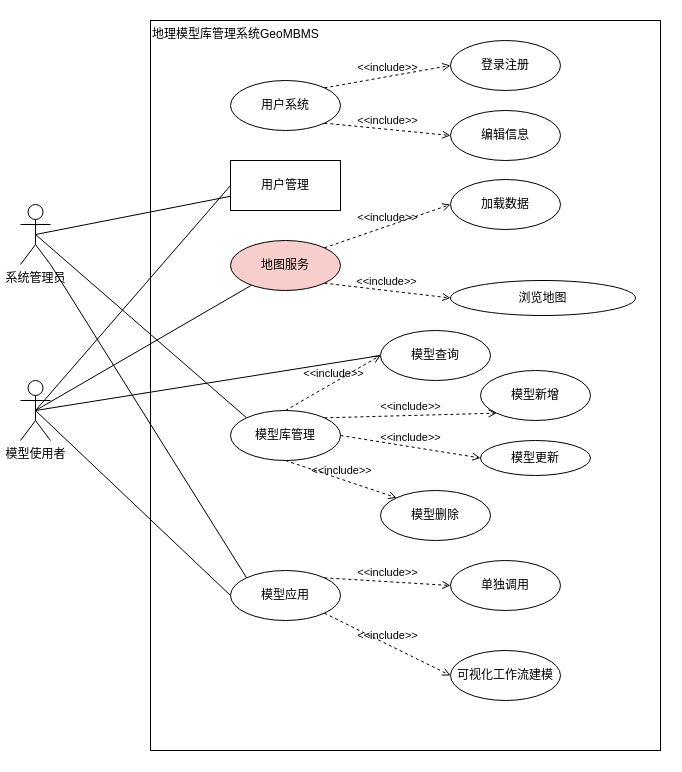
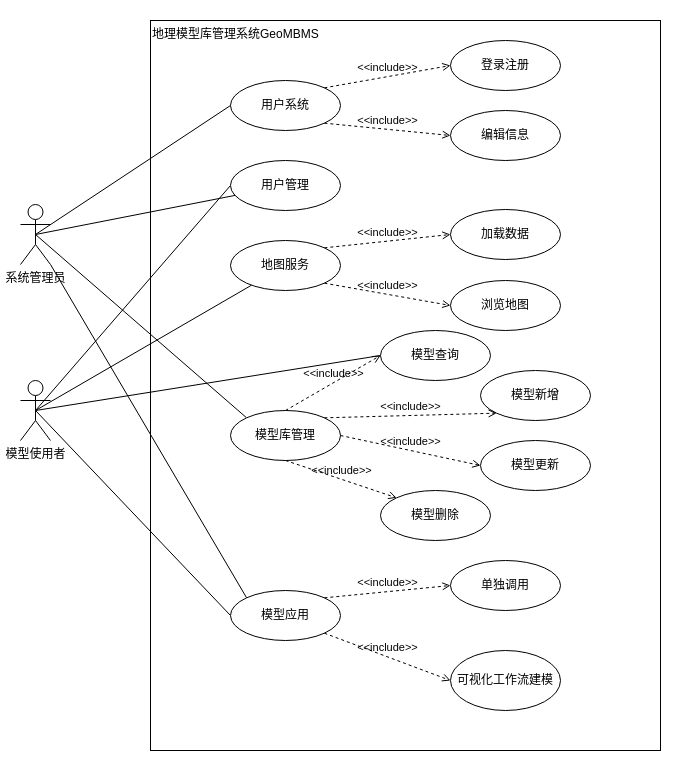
  <mxCell id="0" />
  <mxCell id="1" parent="0" />
  <mxCell id="2" value="地理模型库管理系统GeoMBMS" style="rounded=0;whiteSpace=wrap;html=1;align=left;verticalAlign=top;" vertex="1" parent="1"><mxGeometry x="150" y="20" width="510" height="730" as="geometry" /></mxCell>
+ <mxCell id="3" style="rounded=0;orthogonalLoop=1;jettySize=auto;html=1;exitX=0.5;exitY=0.5;exitDx=0;exitDy=0;exitPerimeter=0;entryX=0;entryY=0.5;entryDx=0;entryDy=0;endArrow=none;endFill=0;" edge="1" parent="1" source="6" target="12"><mxGeometry relative="1" as="geometry" /></mxCell>
  <mxCell id="4" style="edgeStyle=none;shape=connector;rounded=0;orthogonalLoop=1;jettySize=auto;html=1;entryX=0;entryY=0;entryDx=0;entryDy=0;labelBackgroundColor=default;strokeColor=default;fontFamily=Helvetica;fontSize=11;fontColor=default;endArrow=none;endFill=0;exitX=0.5;exitY=0.5;exitDx=0;exitDy=0;exitPerimeter=0;" edge="1" parent="1" source="6" target="18"><mxGeometry relative="1" as="geometry" /></mxCell>
  <mxCell id="5" style="edgeStyle=none;shape=connector;rounded=0;orthogonalLoop=1;jettySize=auto;html=1;exitX=1;exitY=1;exitDx=0;exitDy=0;exitPerimeter=0;entryX=0;entryY=0;entryDx=0;entryDy=0;labelBackgroundColor=default;strokeColor=default;fontFamily=Helvetica;fontSize=11;fontColor=default;endArrow=none;endFill=0;" edge="1" parent="1" source="6" target="23"><mxGeometry relative="1" as="geometry" /></mxCell>
  <mxCell id="6" value="系统管理员" style="shape=umlActor;verticalLabelPosition=bottom;verticalAlign=top;html=1;" vertex="1" parent="1"><mxGeometry x="20" y="204" width="30" height="60" as="geometry" /></mxCell>
  <mxCell id="7" style="edgeStyle=none;shape=connector;rounded=0;orthogonalLoop=1;jettySize=auto;html=1;exitX=0.5;exitY=0.5;exitDx=0;exitDy=0;exitPerimeter=0;entryX=0;entryY=0.5;entryDx=0;entryDy=0;labelBackgroundColor=default;strokeColor=default;fontFamily=Helvetica;fontSize=11;fontColor=default;endArrow=none;endFill=0;" edge="1" parent="1" source="11" target="37"><mxGeometry relative="1" as="geometry" /></mxCell>
  <mxCell id="8" style="edgeStyle=none;shape=connector;rounded=0;orthogonalLoop=1;jettySize=auto;html=1;exitX=0.5;exitY=0.5;exitDx=0;exitDy=0;exitPerimeter=0;labelBackgroundColor=default;strokeColor=default;fontFamily=Helvetica;fontSize=11;fontColor=default;endArrow=none;endFill=0;" edge="1" parent="1" source="11" target="15"><mxGeometry relative="1" as="geometry" /></mxCell>
  <mxCell id="9" style="edgeStyle=none;shape=connector;rounded=0;orthogonalLoop=1;jettySize=auto;html=1;exitX=0.5;exitY=0.5;exitDx=0;exitDy=0;exitPerimeter=0;entryX=0;entryY=0.5;entryDx=0;entryDy=0;labelBackgroundColor=default;strokeColor=default;fontFamily=Helvetica;fontSize=11;fontColor=default;endArrow=none;endFill=0;" edge="1" parent="1" source="11" target="23"><mxGeometry relative="1" as="geometry" /></mxCell>
  <mxCell id="10" style="edgeStyle=none;shape=connector;rounded=0;orthogonalLoop=1;jettySize=auto;html=1;exitX=0.5;exitY=0.5;exitDx=0;exitDy=0;exitPerimeter=0;entryX=0;entryY=0.5;entryDx=0;entryDy=0;labelBackgroundColor=default;strokeColor=default;fontFamily=Helvetica;fontSize=11;fontColor=default;endArrow=none;endFill=0;" edge="1" parent="1" source="11" target="20"><mxGeometry relative="1" as="geometry" /></mxCell>
  <mxCell id="11" value="模型使用者" style="shape=umlActor;verticalLabelPosition=bottom;verticalAlign=top;html=1;" vertex="1" parent="1"><mxGeometry x="20" y="380" width="30" height="60" as="geometry" /></mxCell>
  <mxCell id="12" value="用户系统" style="ellipse;whiteSpace=wrap;html=1;" vertex="1" parent="1"><mxGeometry x="230" y="80" width="110" height="50" as="geometry" /></mxCell>
  <mxCell id="13" value="登录注册" style="ellipse;whiteSpace=wrap;html=1;" vertex="1" parent="1"><mxGeometry x="450" y="40" width="110" height="50" as="geometry" /></mxCell>
  <mxCell id="14" value="编辑信息" style="ellipse;whiteSpace=wrap;html=1;" vertex="1" parent="1"><mxGeometry x="450" y="110" width="110" height="50" as="geometry" /></mxCell>
- <mxCell id="15" value="地图服务" style="ellipse;whiteSpace=wrap;html=1;fillColor=#f8cecc;" vertex="1" parent="1"><mxGeometry x="230" y="240" width="110" height="50" as="geometry" /></mxCell>
- <mxCell id="16" value="加载数据" style="ellipse;whiteSpace=wrap;html=1;" vertex="1" parent="1"><mxGeometry x="450" y="179" width="110" height="50" as="geometry" /></mxCell>
- <mxCell id="17" value="浏览地图" style="ellipse;whiteSpace=wrap;html=1;" vertex="1" parent="1"><mxGeometry x="450" y="280" width="185" height="35" as="geometry" /></mxCell>
+ <mxCell id="15" value="地图服务" style="ellipse;whiteSpace=wrap;html=1;" vertex="1" parent="1"><mxGeometry x="230" y="240" width="110" height="50" as="geometry" /></mxCell>
+ <mxCell id="16" value="加载数据" style="ellipse;whiteSpace=wrap;html=1;" vertex="1" parent="1"><mxGeometry x="450" y="209" width="110" height="50" as="geometry" /></mxCell>
+ <mxCell id="17" value="浏览地图" style="ellipse;whiteSpace=wrap;html=1;" vertex="1" parent="1"><mxGeometry x="450" y="280" width="110" height="50" as="geometry" /></mxCell>
  <mxCell id="18" value="模型库管理" style="ellipse;whiteSpace=wrap;html=1;" vertex="1" parent="1"><mxGeometry x="230" y="410" width="110" height="50" as="geometry" /></mxCell>
  <mxCell id="19" value="模型新增" style="ellipse;whiteSpace=wrap;html=1;" vertex="1" parent="1"><mxGeometry x="480" y="370" width="110" height="50" as="geometry" /></mxCell>
  <mxCell id="20" value="模型查询" style="ellipse;whiteSpace=wrap;html=1;" vertex="1" parent="1"><mxGeometry x="380" y="330" width="110" height="50" as="geometry" /></mxCell>
- <mxCell id="21" value="模型更新" style="ellipse;whiteSpace=wrap;html=1;" vertex="1" parent="1"><mxGeometry x="480" y="440" width="110" height="35" as="geometry" /></mxCell>
+ <mxCell id="21" value="模型更新" style="ellipse;whiteSpace=wrap;html=1;" vertex="1" parent="1"><mxGeometry x="480" y="440" width="110" height="50" as="geometry" /></mxCell>
  <mxCell id="22" value="模型删除" style="ellipse;whiteSpace=wrap;html=1;" vertex="1" parent="1"><mxGeometry x="380" y="490" width="110" height="50" as="geometry" /></mxCell>
- <mxCell id="23" value="模型应用" style="ellipse;whiteSpace=wrap;html=1;" vertex="1" parent="1"><mxGeometry x="230" y="570" width="110" height="50" as="geometry" /></mxCell>
+ <mxCell id="23" value="模型应用" style="ellipse;whiteSpace=wrap;html=1;" vertex="1" parent="1"><mxGeometry x="230" y="590" width="110" height="50" as="geometry" /></mxCell>
  <mxCell id="24" value="单独调用" style="ellipse;whiteSpace=wrap;html=1;" vertex="1" parent="1"><mxGeometry x="450" y="560" width="110" height="50" as="geometry" /></mxCell>
- <mxCell id="25" value="可视化工作流建模" style="ellipse;whiteSpace=wrap;html=1;" vertex="1" parent="1"><mxGeometry x="450" y="650" width="110" height="50" as="geometry" /></mxCell>
+ <mxCell id="25" value="可视化工作流建模" style="ellipse;whiteSpace=wrap;html=1;" vertex="1" parent="1"><mxGeometry x="450" y="650" width="110" height="60" as="geometry" /></mxCell>
  <mxCell id="26" style="rounded=0;orthogonalLoop=1;jettySize=auto;html=1;exitX=0.5;exitY=0.5;exitDx=0;exitDy=0;exitPerimeter=0;endArrow=none;endFill=0;" edge="1" parent="1" source="6" target="37"><mxGeometry relative="1" as="geometry"><mxPoint x="90" y="190" as="sourcePoint" /><mxPoint x="240" y="145" as="targetPoint" /></mxGeometry></mxCell>
  <mxCell id="27" value="&amp;lt;&amp;lt;include&amp;gt;&amp;gt;" style="html=1;verticalAlign=bottom;labelBackgroundColor=none;endArrow=open;endFill=0;dashed=1;rounded=0;strokeColor=default;fontFamily=Helvetica;fontSize=11;fontColor=default;shape=connector;exitX=1;exitY=0;exitDx=0;exitDy=0;entryX=0;entryY=0.5;entryDx=0;entryDy=0;" edge="1" parent="1" source="12" target="13"><mxGeometry width="160" relative="1" as="geometry"><mxPoint x="350" y="150" as="sourcePoint" /><mxPoint x="510" y="150" as="targetPoint" /></mxGeometry></mxCell>
  <mxCell id="28" value="&amp;lt;&amp;lt;include&amp;gt;&amp;gt;" style="html=1;verticalAlign=bottom;labelBackgroundColor=none;endArrow=open;endFill=0;dashed=1;rounded=0;strokeColor=default;fontFamily=Helvetica;fontSize=11;fontColor=default;shape=connector;exitX=1;exitY=1;exitDx=0;exitDy=0;entryX=0;entryY=0.5;entryDx=0;entryDy=0;" edge="1" parent="1" source="12" target="14"><mxGeometry width="160" relative="1" as="geometry"><mxPoint x="350" y="150" as="sourcePoint" /><mxPoint x="510" y="150" as="targetPoint" /></mxGeometry></mxCell>
  <mxCell id="29" value="&amp;lt;&amp;lt;include&amp;gt;&amp;gt;" style="html=1;verticalAlign=bottom;labelBackgroundColor=none;endArrow=open;endFill=0;dashed=1;rounded=0;strokeColor=default;fontFamily=Helvetica;fontSize=11;fontColor=default;shape=connector;exitX=1;exitY=0;exitDx=0;exitDy=0;entryX=0;entryY=0.5;entryDx=0;entryDy=0;" edge="1" parent="1" source="15" target="16"><mxGeometry width="160" relative="1" as="geometry"><mxPoint x="350" y="330" as="sourcePoint" /><mxPoint x="510" y="330" as="targetPoint" /></mxGeometry></mxCell>
  <mxCell id="30" value="&amp;lt;&amp;lt;include&amp;gt;&amp;gt;" style="html=1;verticalAlign=bottom;labelBackgroundColor=none;endArrow=open;endFill=0;dashed=1;rounded=0;strokeColor=default;fontFamily=Helvetica;fontSize=11;fontColor=default;shape=connector;exitX=1;exitY=1;exitDx=0;exitDy=0;entryX=0;entryY=0.5;entryDx=0;entryDy=0;" edge="1" parent="1" source="15" target="17"><mxGeometry width="160" relative="1" as="geometry"><mxPoint x="350" y="330" as="sourcePoint" /><mxPoint x="510" y="330" as="targetPoint" /></mxGeometry></mxCell>
  <mxCell id="31" value="&amp;lt;&amp;lt;include&amp;gt;&amp;gt;" style="html=1;verticalAlign=bottom;labelBackgroundColor=none;endArrow=open;endFill=0;dashed=1;rounded=0;strokeColor=default;fontFamily=Helvetica;fontSize=11;fontColor=default;shape=connector;exitX=1;exitY=0;exitDx=0;exitDy=0;entryX=0;entryY=1;entryDx=0;entryDy=0;" edge="1" parent="1" source="18" target="19"><mxGeometry width="160" relative="1" as="geometry"><mxPoint x="350" y="570" as="sourcePoint" /><mxPoint x="510" y="570" as="targetPoint" /></mxGeometry></mxCell>
  <mxCell id="32" value="&amp;lt;&amp;lt;include&amp;gt;&amp;gt;" style="html=1;verticalAlign=bottom;labelBackgroundColor=none;endArrow=open;endFill=0;dashed=1;rounded=0;strokeColor=default;fontFamily=Helvetica;fontSize=11;fontColor=default;shape=connector;exitX=0.5;exitY=0;exitDx=0;exitDy=0;entryX=0;entryY=0.5;entryDx=0;entryDy=0;" edge="1" parent="1" source="18" target="20"><mxGeometry x="0.005" width="160" relative="1" as="geometry"><mxPoint x="350" y="570" as="sourcePoint" /><mxPoint x="510" y="570" as="targetPoint" /><mxPoint as="offset" /></mxGeometry></mxCell>
  <mxCell id="33" value="&amp;lt;&amp;lt;include&amp;gt;&amp;gt;" style="html=1;verticalAlign=bottom;labelBackgroundColor=none;endArrow=open;endFill=0;dashed=1;rounded=0;strokeColor=default;fontFamily=Helvetica;fontSize=11;fontColor=default;shape=connector;exitX=1;exitY=0.5;exitDx=0;exitDy=0;entryX=0;entryY=0.5;entryDx=0;entryDy=0;" edge="1" parent="1" source="18" target="21"><mxGeometry width="160" relative="1" as="geometry"><mxPoint x="350" y="570" as="sourcePoint" /><mxPoint x="510" y="570" as="targetPoint" /></mxGeometry></mxCell>
  <mxCell id="34" value="&amp;lt;&amp;lt;include&amp;gt;&amp;gt;" style="html=1;verticalAlign=bottom;labelBackgroundColor=none;endArrow=open;endFill=0;dashed=1;rounded=0;strokeColor=default;fontFamily=Helvetica;fontSize=11;fontColor=default;shape=connector;exitX=0.5;exitY=1;exitDx=0;exitDy=0;entryX=0;entryY=0;entryDx=0;entryDy=0;" edge="1" parent="1" source="18" target="22"><mxGeometry width="160" relative="1" as="geometry"><mxPoint x="350" y="570" as="sourcePoint" /><mxPoint x="510" y="570" as="targetPoint" /></mxGeometry></mxCell>
  <mxCell id="35" value="&amp;lt;&amp;lt;include&amp;gt;&amp;gt;" style="html=1;verticalAlign=bottom;labelBackgroundColor=none;endArrow=open;endFill=0;dashed=1;rounded=0;strokeColor=default;fontFamily=Helvetica;fontSize=11;fontColor=default;shape=connector;exitX=1;exitY=0;exitDx=0;exitDy=0;entryX=0;entryY=0.5;entryDx=0;entryDy=0;" edge="1" parent="1" source="23" target="24"><mxGeometry width="160" relative="1" as="geometry"><mxPoint x="350" y="570" as="sourcePoint" /><mxPoint x="510" y="570" as="targetPoint" /></mxGeometry></mxCell>
  <mxCell id="36" value="&amp;lt;&amp;lt;include&amp;gt;&amp;gt;" style="html=1;verticalAlign=bottom;labelBackgroundColor=none;endArrow=open;endFill=0;dashed=1;rounded=0;strokeColor=default;fontFamily=Helvetica;fontSize=11;fontColor=default;shape=connector;exitX=1;exitY=1;exitDx=0;exitDy=0;entryX=0;entryY=0.5;entryDx=0;entryDy=0;" edge="1" parent="1" source="23" target="25"><mxGeometry width="160" relative="1" as="geometry"><mxPoint x="350" y="570" as="sourcePoint" /><mxPoint x="510" y="570" as="targetPoint" /></mxGeometry></mxCell>
- <mxCell id="37" value="用户管理" style="whiteSpace=wrap;html=1;rounded=0;" vertex="1" parent="1"><mxGeometry x="230" y="160" width="110" height="50" as="geometry" /></mxCell>
+ <mxCell id="37" value="用户管理" style="ellipse;whiteSpace=wrap;html=1;" vertex="1" parent="1"><mxGeometry x="230" y="160" width="110" height="50" as="geometry" /></mxCell>
